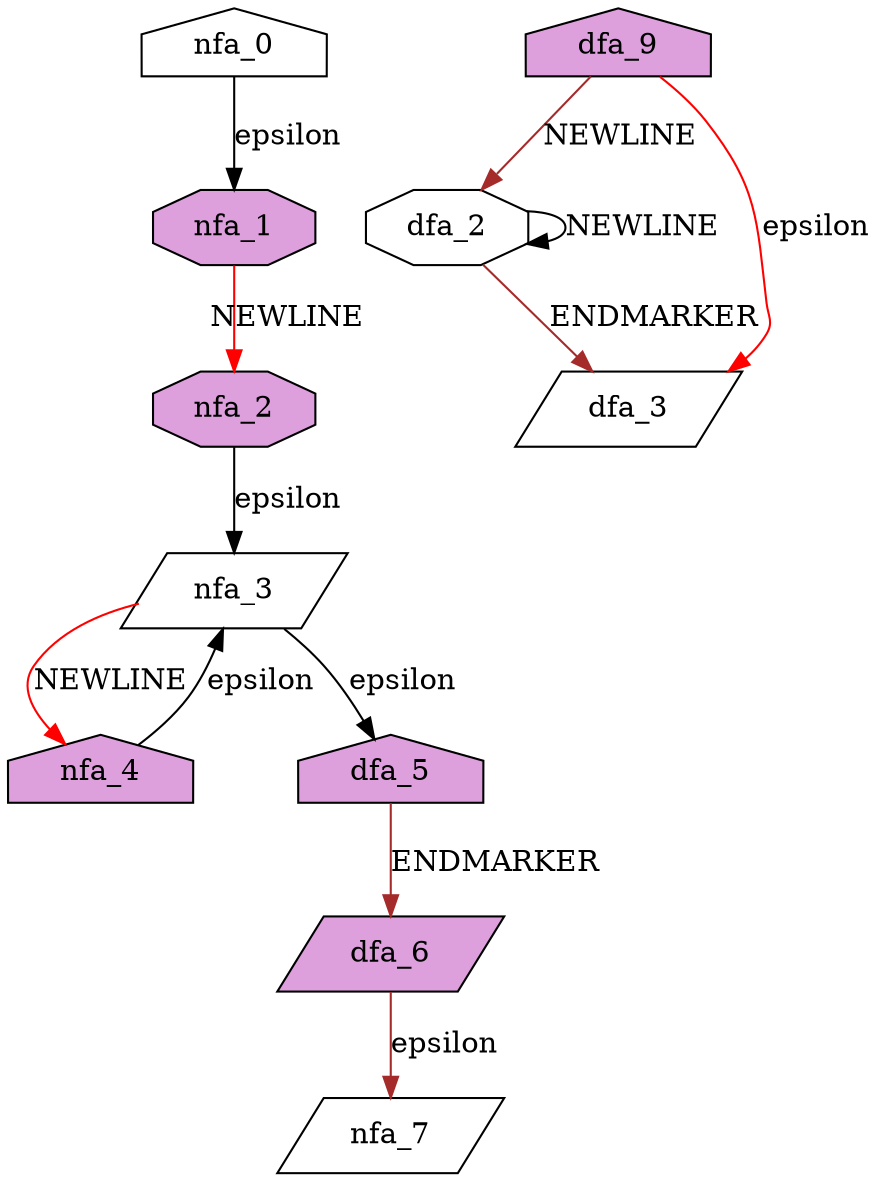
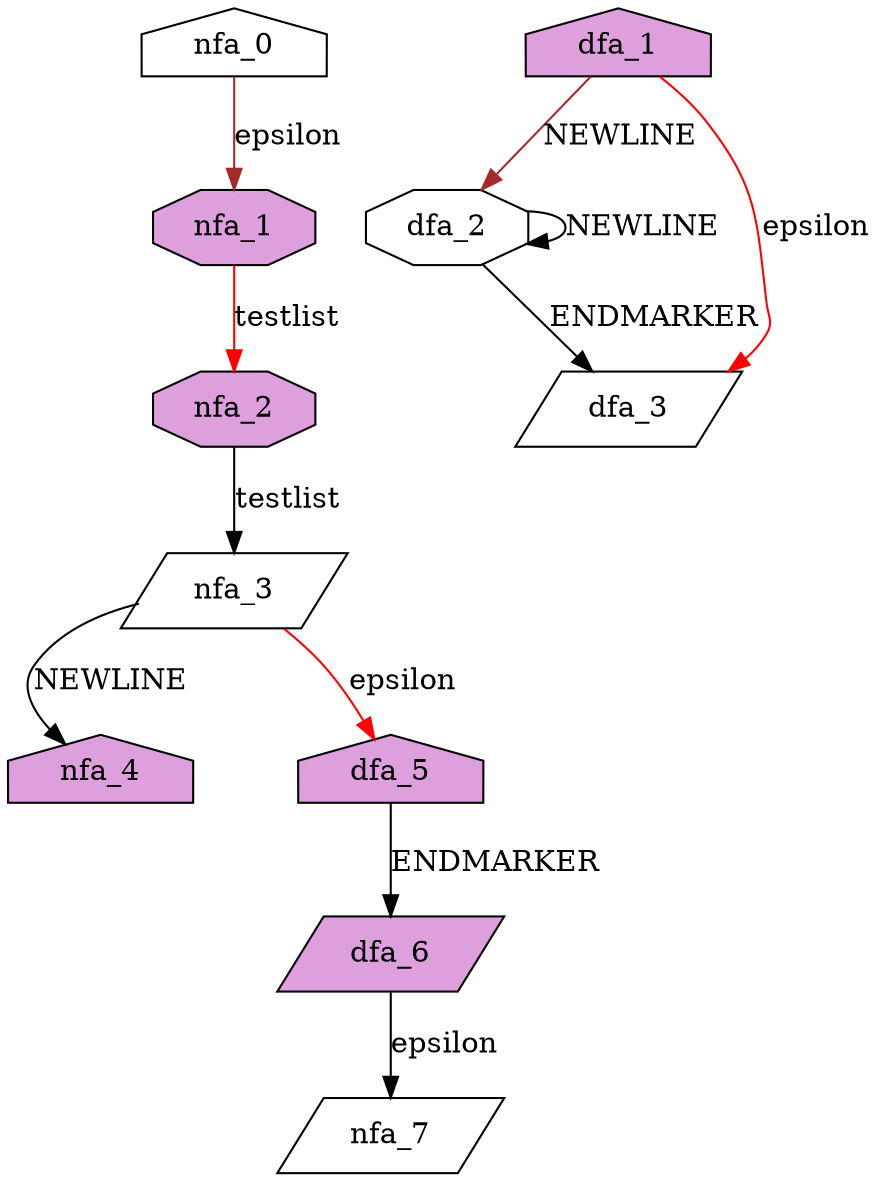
  digraph {
    node [fillcolor=plum shape=house style=filled]
    edge [color=brown]
    nfa_0 [fillcolor=white]
    nfa_1 [shape=octagon]
    nfa_2 [shape=octagon]
    nfa_3 [fillcolor=white shape=parallelogram]
    nfa_4
    n6 [label=dfa_5]
    n7 [label=dfa_6 shape=parallelogram]
    nfa_7 [fillcolor=white shape=parallelogram]
-   dfa_1 [label=dfa_9]
+   dfa_1
    dfa_2 [fillcolor=white shape=octagon]
    dfa_3 [fillcolor=white shape=parallelogram]
    subgraph sub_1 {
      nfa_0
      nfa_1
      nfa_2
      nfa_3
      nfa_4
      n6
      n7
      nfa_7
    }
    subgraph sub_2 {
      dfa_1
      dfa_2
      dfa_3
    }
-   nfa_0 -> nfa_1 [color=black label=epsilon]
-   nfa_1 -> nfa_2 [color=red label=NEWLINE]
-   nfa_2 -> nfa_3 [color=black label=epsilon]
-   nfa_3 -> nfa_4 [color=red label=NEWLINE]
-   nfa_3 -> n6 [color=black label=epsilon]
-   nfa_4 -> nfa_3 [color=black label=epsilon]
-   n6 -> n7 [label=ENDMARKER]
-   n7 -> nfa_7 [label=epsilon]
+   nfa_0 -> nfa_1 [label=epsilon]
+   nfa_1 -> nfa_2 [color=red label=testlist]
+   nfa_2 -> nfa_3 [color=black label=testlist]
+   nfa_3 -> nfa_4 [color=black label=NEWLINE]
+   nfa_3 -> n6 [color=red label=epsilon]
+   n6 -> n7 [color=black label=ENDMARKER]
+   n7 -> nfa_7 [color=black label=epsilon]
    dfa_1 -> dfa_2 [label=NEWLINE]
    dfa_1 -> dfa_3 [color=red label=epsilon]
    dfa_2 -> dfa_2 [color=black label=NEWLINE]
-   dfa_2 -> dfa_3 [label=ENDMARKER]
+   dfa_2 -> dfa_3 [color=black label=ENDMARKER]
  }
